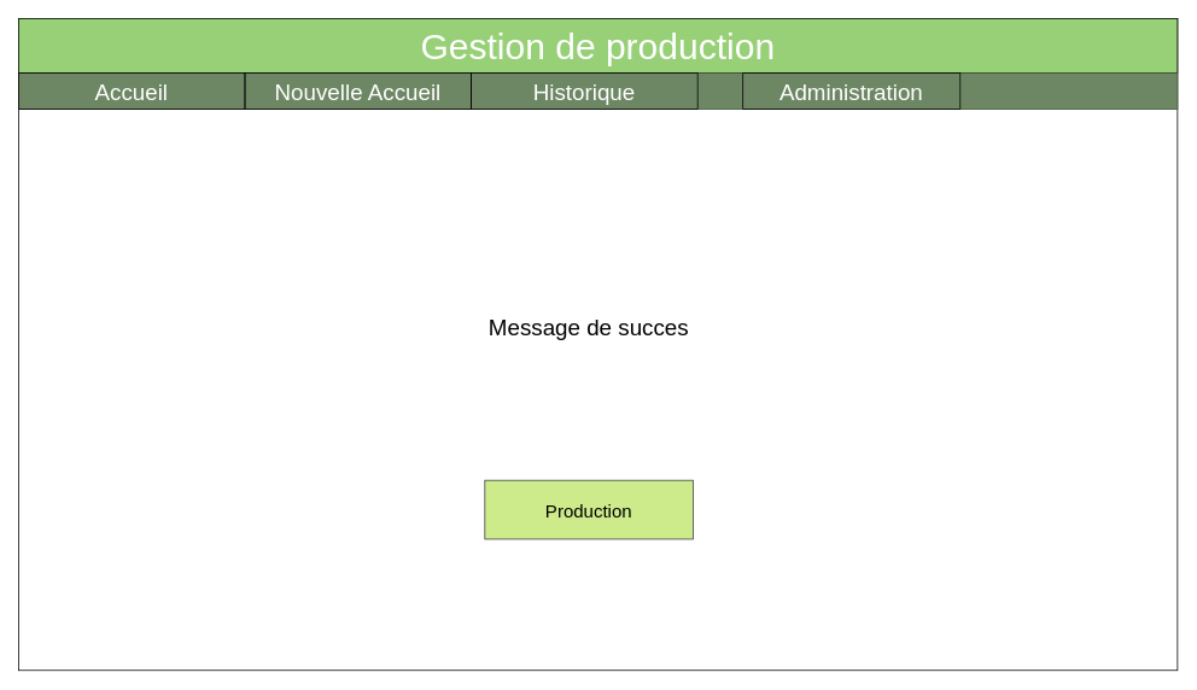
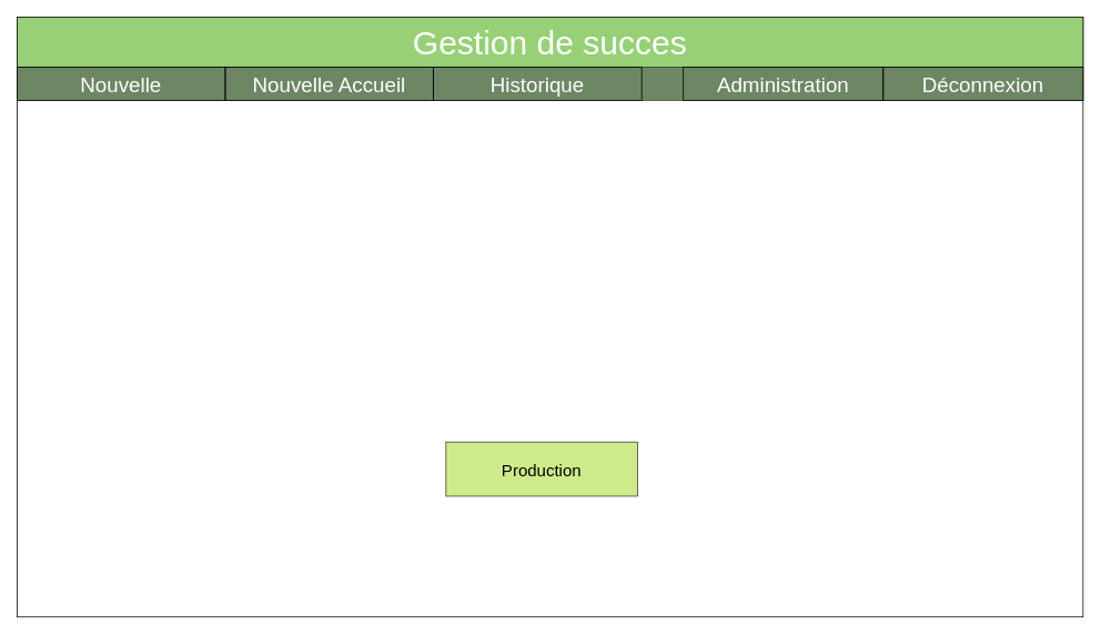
  <mxCell id="0" />
  <mxCell id="1" parent="0" />
  <mxCell id="2" value="" style="rounded=0;whiteSpace=wrap;html=1;" vertex="1" parent="1"><mxGeometry x="20" y="20" width="1280" height="720" as="geometry" /></mxCell>
  <mxCell id="3" value="" style="group;fillColor=#D5E8D4;" vertex="1" connectable="0" parent="1"><mxGeometry x="20" y="20" width="1280" height="100" as="geometry" /></mxCell>
  <mxCell id="4" value="" style="rounded=0;whiteSpace=wrap;html=1;shadow=0;glass=0;comic=0;fontSize=40;align=center;fillColor=#97D077;strokeColor=#000000;" vertex="1" parent="3"><mxGeometry width="1280" height="60" as="geometry" /></mxCell>
- <mxCell id="5" value="Gestion de production" style="text;html=1;align=center;verticalAlign=middle;whiteSpace=wrap;rounded=0;shadow=0;glass=0;comic=0;fontSize=40;labelBackgroundColor=none;labelBorderColor=none;fontStyle=0;fontColor=#FFFFFF;" vertex="1" parent="3"><mxGeometry x="400" y="10" width="480" height="40" as="geometry" /></mxCell>
+ <mxCell id="5" value="Gestion de succes" style="text;html=1;align=center;verticalAlign=middle;whiteSpace=wrap;rounded=0;shadow=0;glass=0;comic=0;fontSize=40;labelBackgroundColor=none;labelBorderColor=none;fontStyle=0;fontColor=#FFFFFF;" vertex="1" parent="3"><mxGeometry x="400" y="10" width="480" height="40" as="geometry" /></mxCell>
  <mxCell id="6" value="" style="rounded=0;whiteSpace=wrap;html=1;shadow=0;glass=0;comic=0;fontSize=40;align=center;fillColor=#6d8764;strokeColor=#3A5431;fontColor=#ffffff;" vertex="1" parent="3"><mxGeometry y="60" width="1280" height="40" as="geometry" /></mxCell>
  <mxCell id="7" value="Nouvelle Accueil" style="text;html=1;strokeColor=#000000;fillColor=none;align=center;verticalAlign=middle;whiteSpace=wrap;rounded=0;fontSize=25;fontColor=#FFFFFF;" vertex="1" parent="3"><mxGeometry x="250" y="60" width="250" height="40" as="geometry" /></mxCell>
  <mxCell id="8" value="Historique&lt;span style=&quot;color: rgba(0 , 0 , 0 , 0) ; font-family: monospace ; font-size: 0px ; white-space: nowrap&quot;&gt;%3CmxGraphModel%3E%3Croot%3E%3CmxCell%20id%3D%220%22%2F%3E%3CmxCell%20id%3D%221%22%20parent%3D%220%22%2F%3E%3CmxCell%20id%3D%222%22%20value%3D%22Nouvelle%20Production%22%20style%3D%22text%3Bhtml%3D1%3BstrokeColor%3Dnone%3BfillColor%3Dnone%3Balign%3Dcenter%3BverticalAlign%3Dmiddle%3BwhiteSpace%3Dwrap%3Brounded%3D0%3BfontSize%3D25%3BfontColor%3D%23FFFFFF%3B%22%20vertex%3D%221%22%20parent%3D%221%22%3E%3CmxGeometry%20x%3D%22200%22%20y%3D%22370%22%20width%3D%22260%22%20height%3D%2240%22%20as%3D%22geometry%22%2F%3E%3C%2FmxCell%3E%3C%2Froot%3E%3C%2FmxGraphModel%3E&lt;/span&gt;" style="text;html=1;strokeColor=#000000;fillColor=none;align=center;verticalAlign=middle;whiteSpace=wrap;rounded=0;fontSize=25;fontColor=#FFFFFF;" vertex="1" parent="3"><mxGeometry x="500" y="60" width="250" height="40" as="geometry" /></mxCell>
  <mxCell id="9" value="Administration" style="text;html=1;strokeColor=#000000;fillColor=none;align=center;verticalAlign=middle;whiteSpace=wrap;rounded=0;fontSize=25;fontColor=#FFFFFF;" vertex="1" parent="3"><mxGeometry x="800" y="60" width="240" height="40" as="geometry" /></mxCell>
- <mxCell id="11" value="Accueil" style="text;html=1;strokeColor=#000000;fillColor=none;align=center;verticalAlign=middle;whiteSpace=wrap;rounded=0;fontSize=25;fontColor=#FFFFFF;" vertex="1" parent="3"><mxGeometry y="60" width="250" height="40" as="geometry" /></mxCell>
+ <mxCell id="10" value="Déconnexion" style="text;html=1;strokeColor=#000000;fillColor=none;align=center;verticalAlign=middle;whiteSpace=wrap;rounded=0;fontSize=25;fontColor=#FFFFFF;" vertex="1" parent="3"><mxGeometry x="1040" y="60" width="240" height="40" as="geometry" /></mxCell>
+ <mxCell id="11" value="Nouvelle" style="text;html=1;strokeColor=#000000;fillColor=none;align=center;verticalAlign=middle;whiteSpace=wrap;rounded=0;fontSize=25;fontColor=#FFFFFF;" vertex="1" parent="3"><mxGeometry y="60" width="250" height="40" as="geometry" /></mxCell>
  <mxCell id="12" value="Production" style="rounded=0;whiteSpace=wrap;html=1;shadow=0;glass=0;comic=0;fontSize=20;align=center;fillColor=#cdeb8b;strokeColor=#36393d;" vertex="1" parent="1"><mxGeometry x="535" y="530" width="230" height="65" as="geometry" /></mxCell>
- <mxCell id="13" value="&lt;font style=&quot;font-size: 25px&quot;&gt;Message de succes&lt;/font&gt;" style="text;html=1;strokeColor=none;fillColor=none;align=center;verticalAlign=middle;whiteSpace=wrap;rounded=0;fontSize=40;" vertex="1" parent="1"><mxGeometry x="370" y="330" width="560" height="50" as="geometry" /></mxCell>
